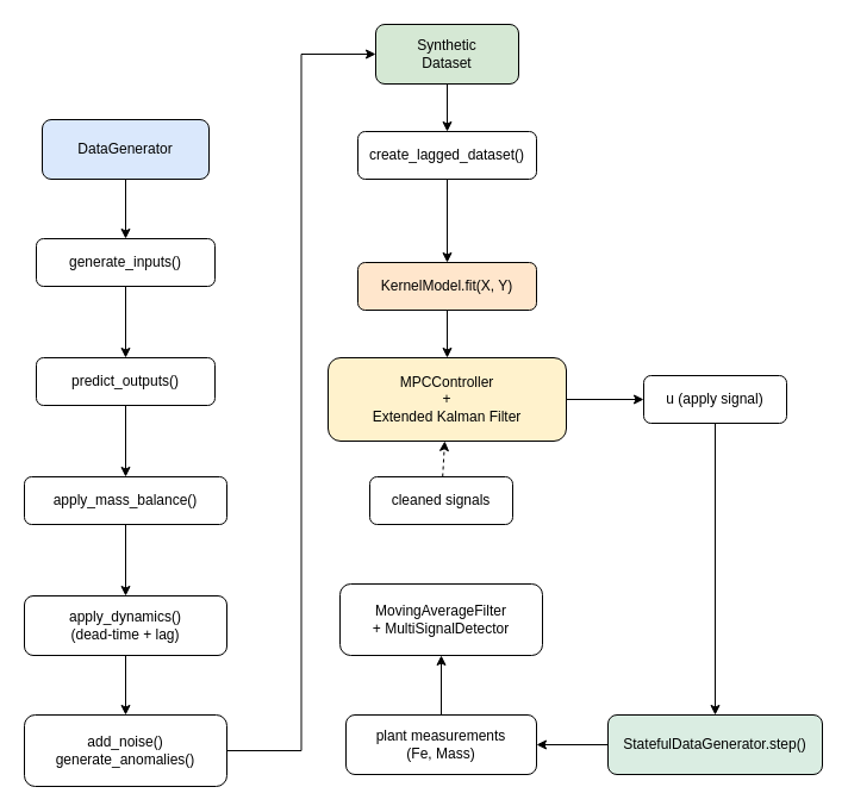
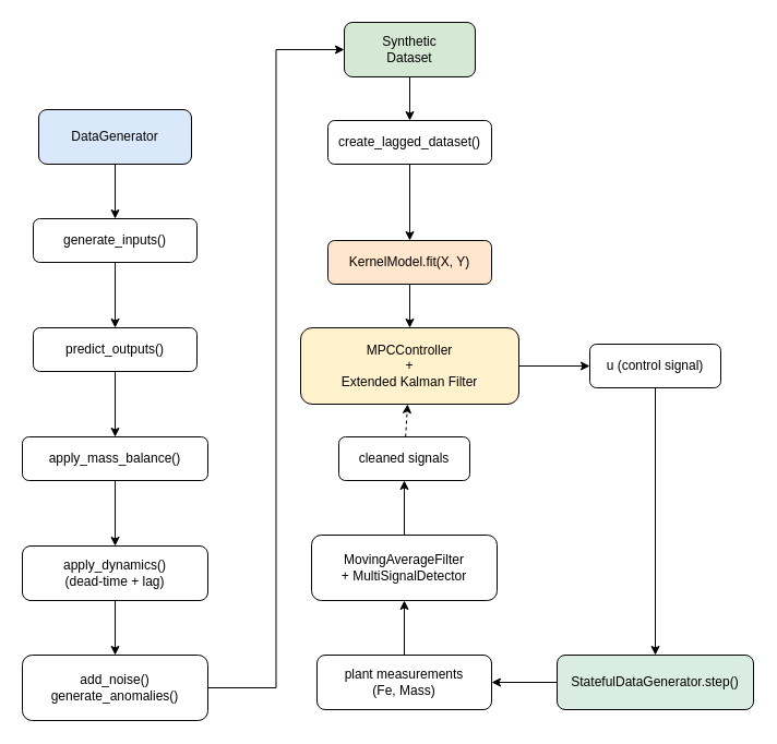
  <mxCell id="0" />
  <mxCell id="1" parent="0" />
  <mxCell id="2" value="DataGenerator" style="rounded=1;whiteSpace=wrap;html=1;fillColor=#dae8fc;" vertex="1" parent="1"><mxGeometry x="35" y="100" width="140" height="50" as="geometry" /></mxCell>
  <mxCell id="3" value="generate_inputs()" style="rounded=1;whiteSpace=wrap;html=1;" vertex="1" parent="1"><mxGeometry x="30" y="200" width="150" height="40" as="geometry" /></mxCell>
  <mxCell id="4" value="predict_outputs()" style="rounded=1;whiteSpace=wrap;html=1;" vertex="1" parent="1"><mxGeometry x="30" y="300" width="150" height="40" as="geometry" /></mxCell>
  <mxCell id="5" value="apply_mass_balance()" style="rounded=1;whiteSpace=wrap;html=1;" vertex="1" parent="1"><mxGeometry x="20" y="400" width="170" height="40" as="geometry" /></mxCell>
  <mxCell id="6" value="apply_dynamics()&#10;(dead-time + lag)" style="rounded=1;whiteSpace=wrap;html=1;" vertex="1" parent="1"><mxGeometry x="20" y="500" width="170" height="50" as="geometry" /></mxCell>
  <mxCell id="7" style="edgeStyle=orthogonalEdgeStyle;rounded=0;orthogonalLoop=1;jettySize=auto;html=1;entryX=0;entryY=0.5;entryDx=0;entryDy=0;" edge="1" parent="1" source="8" target="10"><mxGeometry relative="1" as="geometry" /></mxCell>
  <mxCell id="8" value="add_noise()&#10;generate_anomalies()" style="rounded=1;whiteSpace=wrap;html=1;" vertex="1" parent="1"><mxGeometry x="20" y="600" width="170" height="60" as="geometry" /></mxCell>
  <mxCell id="9" value="" style="edgeStyle=orthogonalEdgeStyle;rounded=0;orthogonalLoop=1;jettySize=auto;html=1;" edge="1" parent="1" source="10" target="11"><mxGeometry relative="1" as="geometry" /></mxCell>
  <mxCell id="10" value="Synthetic&#10;Dataset" style="rounded=1;whiteSpace=wrap;html=1;fillColor=#d5e8d4;" vertex="1" parent="1"><mxGeometry x="315" y="20" width="120" height="50" as="geometry" /></mxCell>
  <mxCell id="11" value="create_lagged_dataset()" style="rounded=1;whiteSpace=wrap;html=1;" vertex="1" parent="1"><mxGeometry x="300" y="110" width="150" height="40" as="geometry" /></mxCell>
  <mxCell id="12" value="KernelModel.fit(X, Y)" style="rounded=1;whiteSpace=wrap;html=1;fillColor=#ffe6cc;" vertex="1" parent="1"><mxGeometry x="300" y="220" width="150" height="40" as="geometry" /></mxCell>
  <mxCell id="13" value="MPCController&#10;+&#10;Extended Kalman Filter" style="rounded=1;whiteSpace=wrap;html=1;fillColor=#fff2cc;" vertex="1" parent="1"><mxGeometry x="275" y="300" width="200" height="70" as="geometry" /></mxCell>
- <mxCell id="14" value="u (apply signal)" style="rounded=1;whiteSpace=wrap;html=1;" vertex="1" parent="1"><mxGeometry x="540" y="315" width="120" height="40" as="geometry" /></mxCell>
+ <mxCell id="14" value="u (control signal)" style="rounded=1;whiteSpace=wrap;html=1;" vertex="1" parent="1"><mxGeometry x="540" y="315" width="120" height="40" as="geometry" /></mxCell>
  <mxCell id="15" value="StatefulDataGenerator.step()" style="rounded=1;whiteSpace=wrap;html=1;fillColor=#daede2;" vertex="1" parent="1"><mxGeometry x="510" y="600" width="180" height="50" as="geometry" /></mxCell>
  <mxCell id="16" value="plant measurements&#10;(Fe, Mass)" style="rounded=1;whiteSpace=wrap;html=1;" vertex="1" parent="1"><mxGeometry x="290" y="600" width="160" height="50" as="geometry" /></mxCell>
  <mxCell id="17" value="MovingAverageFilter&#10;+ MultiSignalDetector" style="rounded=1;whiteSpace=wrap;html=1;" vertex="1" parent="1"><mxGeometry x="285" y="490" width="170" height="60" as="geometry" /></mxCell>
  <mxCell id="18" value="cleaned signals" style="rounded=1;whiteSpace=wrap;html=1;" vertex="1" parent="1"><mxGeometry x="310" y="400" width="120" height="40" as="geometry" /></mxCell>
  <mxCell id="19" style="endArrow=classic;" edge="1" parent="1" source="2" target="3"><mxGeometry relative="1" as="geometry" /></mxCell>
  <mxCell id="20" style="endArrow=classic;" edge="1" parent="1" source="3" target="4"><mxGeometry relative="1" as="geometry" /></mxCell>
  <mxCell id="21" style="endArrow=classic;" edge="1" parent="1" source="4" target="5"><mxGeometry relative="1" as="geometry" /></mxCell>
  <mxCell id="22" style="endArrow=classic;" edge="1" parent="1" source="5" target="6"><mxGeometry relative="1" as="geometry" /></mxCell>
  <mxCell id="23" style="endArrow=classic;" edge="1" parent="1" source="6" target="8"><mxGeometry relative="1" as="geometry" /></mxCell>
  <mxCell id="24" style="endArrow=classic;" edge="1" parent="1" source="11" target="12"><mxGeometry relative="1" as="geometry" /></mxCell>
  <mxCell id="25" style="endArrow=classic;" edge="1" parent="1" source="12" target="13"><mxGeometry relative="1" as="geometry" /></mxCell>
  <mxCell id="26" style="endArrow=classic;" edge="1" parent="1" source="13" target="14"><mxGeometry relative="1" as="geometry" /></mxCell>
  <mxCell id="27" style="endArrow=classic;" edge="1" parent="1" source="14" target="15"><mxGeometry relative="1" as="geometry" /></mxCell>
  <mxCell id="28" style="endArrow=classic;" edge="1" parent="1" source="15" target="16"><mxGeometry relative="1" as="geometry" /></mxCell>
  <mxCell id="29" style="endArrow=classic;" edge="1" parent="1" source="16" target="17"><mxGeometry relative="1" as="geometry" /></mxCell>
+ <mxCell id="30" style="endArrow=classic;" edge="1" parent="1" source="17" target="18"><mxGeometry relative="1" as="geometry" /></mxCell>
  <mxCell id="31" style="endArrow=classic;dashed=1;" edge="1" parent="1" source="18" target="13"><mxGeometry relative="1" as="geometry" /></mxCell>
